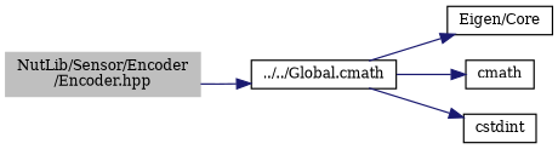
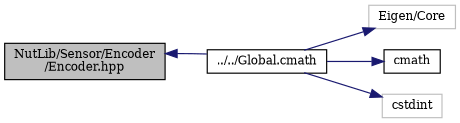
  digraph {
    fontname="DejaVu Serif"
    rankdir=LR
    node [color=black fillcolor=white fontname="DejaVu Serif" fontsize=10 shape=record style=filled]
    edge [color=midnightblue fontname="DejaVu Serif" fontsize=10 labelfontname=Helvetica labelfontsize=10 style=solid]
-   n1 [color=grey75 fillcolor=grey75 fontcolor=black height=0.2 label="NutLib/Sensor/Encoder\l/Encoder.hpp" width=0.4]
+   n1 [fillcolor=grey75 fontcolor=black height=0.2 label="NutLib/Sensor/Encoder\l/Encoder.hpp" width=0.4]
    n2 [height=0.2 label="../../Global.cmath" width=0.4]
-   n3 [height=0.2 label="Eigen/Core" width=0.4]
+   n3 [color=grey75 height=0.2 label="Eigen/Core" width=0.4]
    n4 [height=0.2 label=cmath width=0.4]
-   n5 [height=0.2 label=cstdint width=0.4]
-   n1 -> n2
+   n5 [color=grey75 height=0.2 label=cstdint width=0.4]
+   n2 -> n1
    n2 -> n3
    n2 -> n4
    n2 -> n5
  }
